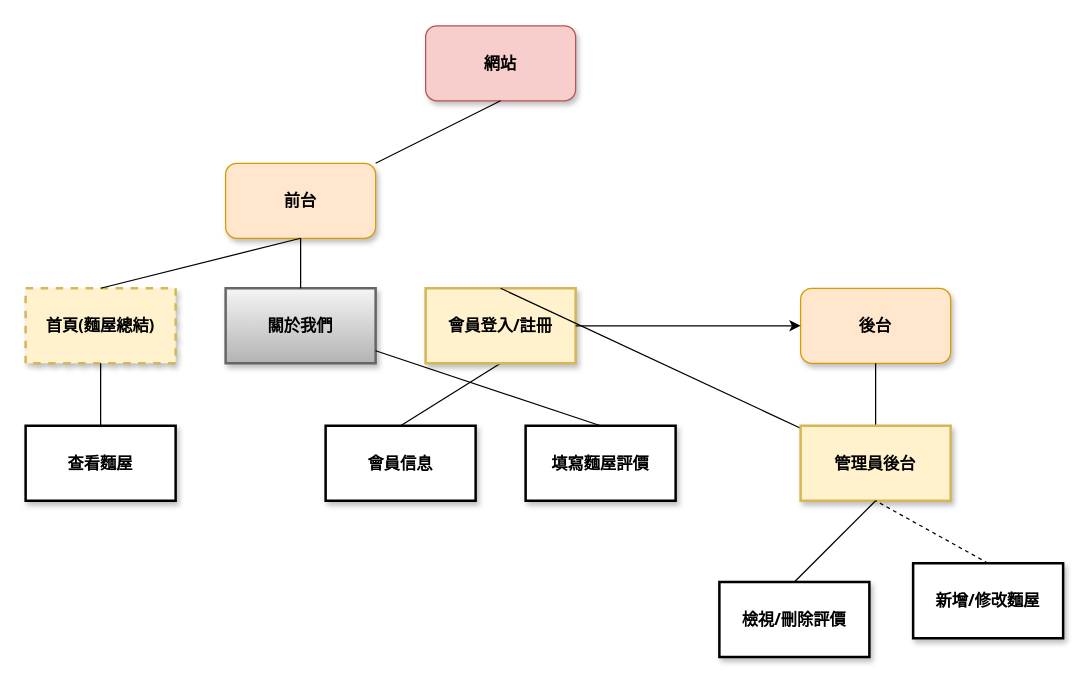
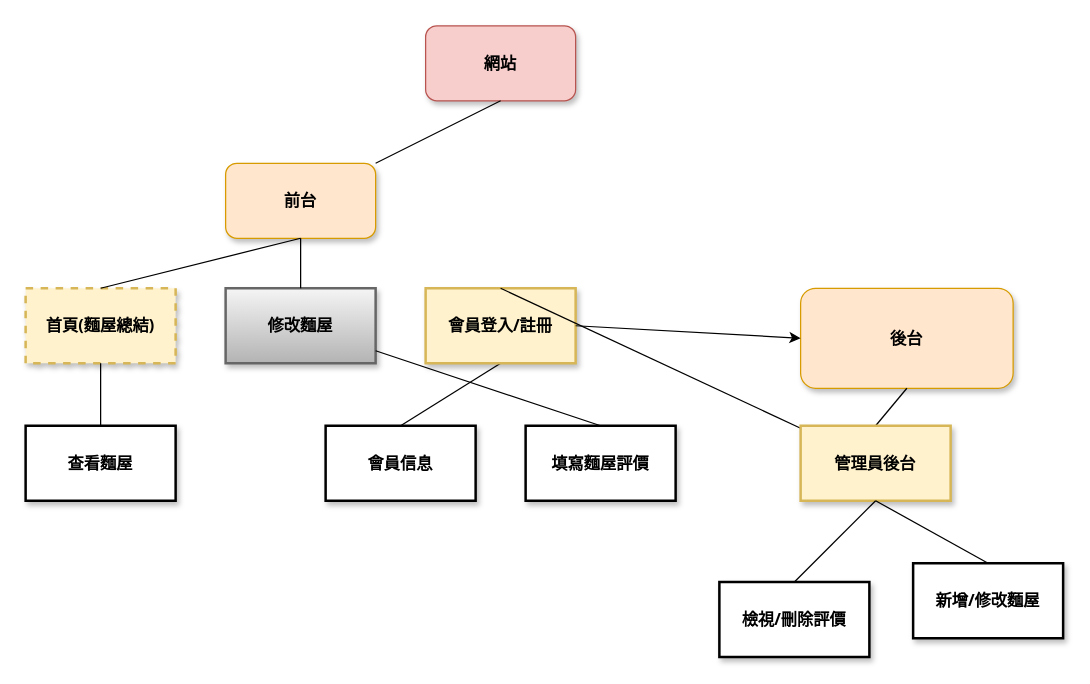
  <mxCell id="0" />
  <mxCell id="1" parent="0" />
  <mxCell id="2" value="網站" style="whiteSpace=wrap;html=1;rounded=1;shadow=1;labelBackgroundColor=none;strokeWidth=1;fontFamily=Noto Sans;fontSize=13;align=center;fillColor=#f8cecc;strokeColor=#b85450;fontSource=https%3A%2F%2Ffonts.googleapis.com%2Fcss2%3Ffamily%3DNoto%2BSans%2BTC%3Awght%40100..900%26display%3Dswap;fontStyle=1;verticalAlign=middle;" parent="1" vertex="1"><mxGeometry x="340" y="20" width="120" height="60" as="geometry" /></mxCell>
  <mxCell id="3" value="前台" style="whiteSpace=wrap;html=1;rounded=1;shadow=1;labelBackgroundColor=none;strokeWidth=1;fontFamily=Noto Sans;fontSize=13;align=center;fillColor=#ffe6cc;strokeColor=#d79b00;fontSource=https%3A%2F%2Ffonts.googleapis.com%2Fcss2%3Ffamily%3DNoto%2BSans%2BTC%3Awght%40100..900%26display%3Dswap;fontStyle=1;verticalAlign=middle;" parent="1" vertex="1"><mxGeometry x="180" y="130" width="120" height="60" as="geometry" /></mxCell>
- <mxCell id="4" value="後台" style="whiteSpace=wrap;html=1;rounded=1;shadow=1;labelBackgroundColor=none;strokeWidth=1;fontFamily=Noto Sans;fontSize=13;align=center;fillColor=#ffe6cc;strokeColor=#d79b00;fontSource=https%3A%2F%2Ffonts.googleapis.com%2Fcss2%3Ffamily%3DNoto%2BSans%2BTC%3Awght%40100..900%26display%3Dswap;fontStyle=1;verticalAlign=middle;" parent="1" vertex="1"><mxGeometry x="640" y="230" width="120" height="60" as="geometry" /></mxCell>
+ <mxCell id="4" value="後台" style="whiteSpace=wrap;html=1;rounded=1;shadow=1;labelBackgroundColor=none;strokeWidth=1;fontFamily=Noto Sans;fontSize=13;align=center;fillColor=#ffe6cc;strokeColor=#d79b00;fontSource=https%3A%2F%2Ffonts.googleapis.com%2Fcss2%3Ffamily%3DNoto%2BSans%2BTC%3Awght%40100..900%26display%3Dswap;fontStyle=1;verticalAlign=middle;" parent="1" vertex="1"><mxGeometry x="640" y="230" width="170" height="80" as="geometry" /></mxCell>
  <mxCell id="5" value="" style="rounded=0;html=1;labelBackgroundColor=none;startArrow=none;startFill=0;startSize=5;endArrow=none;endFill=0;endSize=5;jettySize=auto;orthogonalLoop=1;strokeWidth=1;fontFamily=Noto Sans;fontSize=13;exitX=0.5;exitY=1;exitDx=0;exitDy=0;fontSource=https%3A%2F%2Ffonts.googleapis.com%2Fcss2%3Ffamily%3DNoto%2BSans%2BTC%3Awght%40100..900%26display%3Dswap;fontStyle=1;verticalAlign=middle;" parent="1" source="2" target="3" edge="1"><mxGeometry x="-0.353" y="-11" relative="1" as="geometry"><mxPoint as="offset" /></mxGeometry></mxCell>
  <mxCell id="6" value="首頁(麵屋總結)" style="whiteSpace=wrap;html=1;rounded=0;shadow=1;labelBackgroundColor=none;strokeWidth=2;fontFamily=Noto Sans;fontSize=13;align=center;fillColor=#fff2cc;strokeColor=#d6b656;fontSource=https%3A%2F%2Ffonts.googleapis.com%2Fcss2%3Ffamily%3DNoto%2BSans%2BTC%3Awght%40100..900%26display%3Dswap;fontStyle=1;verticalAlign=middle;dashed=1;" parent="1" vertex="1"><mxGeometry x="20" y="230" width="120" height="60" as="geometry" /></mxCell>
  <mxCell id="7" value="會員信息" style="whiteSpace=wrap;html=1;rounded=0;shadow=1;labelBackgroundColor=none;strokeWidth=2;fontFamily=Noto Sans;fontSize=13;align=center;fontSource=https%3A%2F%2Ffonts.googleapis.com%2Fcss2%3Ffamily%3DNoto%2BSans%2BTC%3Awght%40100..900%26display%3Dswap;fontStyle=1;verticalAlign=middle;" parent="1" vertex="1"><mxGeometry x="260" y="340" width="120" height="60" as="geometry" /></mxCell>
  <mxCell id="8" value="" style="endArrow=none;html=1;rounded=0;exitX=0.5;exitY=0;exitDx=0;exitDy=0;entryX=0.5;entryY=1;entryDx=0;entryDy=0;fontFamily=Noto Sans;fontSource=https%3A%2F%2Ffonts.googleapis.com%2Fcss2%3Ffamily%3DNoto%2BSans%2BTC%3Awght%40100..900%26display%3Dswap;fontStyle=1;verticalAlign=middle;fontSize=13;" parent="1" source="6" target="3" edge="1"><mxGeometry width="50" height="50" relative="1" as="geometry"><mxPoint x="0" y="220" as="sourcePoint" /><mxPoint x="50" y="170" as="targetPoint" /></mxGeometry></mxCell>
  <mxCell id="9" value="" style="endArrow=none;html=1;rounded=0;exitX=0.5;exitY=0;exitDx=0;exitDy=0;entryX=0.5;entryY=1;entryDx=0;entryDy=0;fontFamily=Noto Sans;fontSource=https%3A%2F%2Ffonts.googleapis.com%2Fcss2%3Ffamily%3DNoto%2BSans%2BTC%3Awght%40100..900%26display%3Dswap;fontStyle=1;verticalAlign=middle;fontSize=13;" parent="1" source="7" target="12" edge="1"><mxGeometry width="50" height="50" relative="1" as="geometry"><mxPoint x="190" y="250" as="sourcePoint" /><mxPoint x="400" y="290" as="targetPoint" /></mxGeometry></mxCell>
- <mxCell id="10" value="&lt;span&gt;關於我們&lt;/span&gt;" style="whiteSpace=wrap;html=1;rounded=0;shadow=1;labelBackgroundColor=none;strokeWidth=2;fontFamily=Noto Sans;fontSize=13;align=center;fontSource=https%3A%2F%2Ffonts.googleapis.com%2Fcss2%3Ffamily%3DNoto%2BSans%2BTC%3Awght%40100..900%26display%3Dswap;fontStyle=1;verticalAlign=middle;fillColor=#f5f5f5;strokeColor=#666666;gradientColor=#b3b3b3;" parent="1" vertex="1"><mxGeometry x="180" y="230" width="120" height="60" as="geometry" /></mxCell>
+ <mxCell id="10" value="&lt;span&gt;修改麵屋&lt;/span&gt;" style="whiteSpace=wrap;html=1;rounded=0;shadow=1;labelBackgroundColor=none;strokeWidth=2;fontFamily=Noto Sans;fontSize=13;align=center;fontSource=https%3A%2F%2Ffonts.googleapis.com%2Fcss2%3Ffamily%3DNoto%2BSans%2BTC%3Awght%40100..900%26display%3Dswap;fontStyle=1;verticalAlign=middle;fillColor=#f5f5f5;strokeColor=#666666;gradientColor=#b3b3b3;" parent="1" vertex="1"><mxGeometry x="180" y="230" width="120" height="60" as="geometry" /></mxCell>
  <mxCell id="11" value="" style="endArrow=none;html=1;rounded=0;entryX=0.5;entryY=1;entryDx=0;entryDy=0;exitX=0.5;exitY=0;exitDx=0;exitDy=0;fontFamily=Noto Sans;fontSource=https%3A%2F%2Ffonts.googleapis.com%2Fcss2%3Ffamily%3DNoto%2BSans%2BTC%3Awght%40100..900%26display%3Dswap;fontStyle=1;verticalAlign=middle;fontSize=13;" parent="1" source="10" target="3" edge="1"><mxGeometry width="50" height="50" relative="1" as="geometry"><mxPoint x="290" y="360" as="sourcePoint" /><mxPoint x="340" y="310" as="targetPoint" /></mxGeometry></mxCell>
  <mxCell id="12" value="會員登入/註冊" style="whiteSpace=wrap;html=1;rounded=0;shadow=1;labelBackgroundColor=none;strokeWidth=2;fontFamily=Noto Sans;fontSize=13;align=center;fillColor=#fff2cc;strokeColor=#d6b656;fontSource=https%3A%2F%2Ffonts.googleapis.com%2Fcss2%3Ffamily%3DNoto%2BSans%2BTC%3Awght%40100..900%26display%3Dswap;fontStyle=1;verticalAlign=middle;" parent="1" vertex="1"><mxGeometry x="340" y="230" width="120" height="60" as="geometry" /></mxCell>
  <mxCell id="13" value="" style="endArrow=none;html=1;rounded=0;exitX=0.5;exitY=0;exitDx=0;exitDy=0;fontFamily=Noto Sans;fontSource=https%3A%2F%2Ffonts.googleapis.com%2Fcss2%3Ffamily%3DNoto%2BSans%2BTC%3Awght%40100..900%26display%3Dswap;fontStyle=1;verticalAlign=middle;fontSize=13;" parent="1" source="12" target="18" edge="1"><mxGeometry width="50" height="50" relative="1" as="geometry"><mxPoint x="400" y="230" as="sourcePoint" /><mxPoint x="490" y="200" as="targetPoint" /></mxGeometry></mxCell>
  <mxCell id="14" value="查看麵屋" style="whiteSpace=wrap;html=1;rounded=0;shadow=1;labelBackgroundColor=none;strokeWidth=2;fontFamily=Noto Sans;fontSize=13;align=center;fontSource=https%3A%2F%2Ffonts.googleapis.com%2Fcss2%3Ffamily%3DNoto%2BSans%2BTC%3Awght%40100..900%26display%3Dswap;fontStyle=1;verticalAlign=middle;" parent="1" vertex="1"><mxGeometry x="20" y="340" width="120" height="60" as="geometry" /></mxCell>
  <mxCell id="15" value="" style="endArrow=none;html=1;rounded=0;entryX=0.5;entryY=1;entryDx=0;entryDy=0;exitX=0.5;exitY=0;exitDx=0;exitDy=0;fontFamily=Noto Sans;fontSource=https%3A%2F%2Ffonts.googleapis.com%2Fcss2%3Ffamily%3DNoto%2BSans%2BTC%3Awght%40100..900%26display%3Dswap;fontStyle=1;verticalAlign=middle;fontSize=13;" parent="1" source="14" target="6" edge="1"><mxGeometry width="50" height="50" relative="1" as="geometry"><mxPoint x="150" y="340" as="sourcePoint" /><mxPoint x="200" y="290" as="targetPoint" /></mxGeometry></mxCell>
  <mxCell id="16" value="" style="endArrow=classic;html=1;rounded=0;exitX=1;exitY=0.5;exitDx=0;exitDy=0;entryX=0;entryY=0.5;entryDx=0;entryDy=0;fontFamily=Noto Sans;fontSource=https%3A%2F%2Ffonts.googleapis.com%2Fcss2%3Ffamily%3DNoto%2BSans%2BTC%3Awght%40100..900%26display%3Dswap;fontStyle=1;verticalAlign=middle;fontSize=13;" parent="1" source="12" target="4" edge="1"><mxGeometry width="50" height="50" relative="1" as="geometry"><mxPoint x="500" y="390" as="sourcePoint" /><mxPoint x="550" y="340" as="targetPoint" /></mxGeometry></mxCell>
  <mxCell id="17" value="" style="endArrow=none;html=1;rounded=0;entryX=0.5;entryY=1;entryDx=0;entryDy=0;exitX=0.5;exitY=0;exitDx=0;exitDy=0;fontFamily=Noto Sans;fontSource=https%3A%2F%2Ffonts.googleapis.com%2Fcss2%3Ffamily%3DNoto%2BSans%2BTC%3Awght%40100..900%26display%3Dswap;fontStyle=1;verticalAlign=middle;fontSize=13;" parent="1" source="18" target="4" edge="1"><mxGeometry width="50" height="50" relative="1" as="geometry"><mxPoint x="600" y="340" as="sourcePoint" /><mxPoint x="650" y="340" as="targetPoint" /></mxGeometry></mxCell>
  <mxCell id="18" value="管理員後台" style="whiteSpace=wrap;html=1;rounded=0;shadow=1;labelBackgroundColor=none;strokeWidth=2;fontFamily=Noto Sans;fontSize=13;align=center;fillColor=#fff2cc;strokeColor=#d6b656;fontSource=https%3A%2F%2Ffonts.googleapis.com%2Fcss2%3Ffamily%3DNoto%2BSans%2BTC%3Awght%40100..900%26display%3Dswap;fontStyle=1;verticalAlign=middle;" parent="1" vertex="1"><mxGeometry x="640" y="340" width="120" height="60" as="geometry" /></mxCell>
  <mxCell id="19" value="" style="endArrow=none;html=1;rounded=0;entryX=0.5;entryY=1;entryDx=0;entryDy=0;exitX=0.5;exitY=0;exitDx=0;exitDy=0;fontFamily=Noto Sans;fontSource=https%3A%2F%2Ffonts.googleapis.com%2Fcss2%3Ffamily%3DNoto%2BSans%2BTC%3Awght%40100..900%26display%3Dswap;fontStyle=1;verticalAlign=middle;fontSize=13;" parent="1" source="20" target="18" edge="1"><mxGeometry width="50" height="50" relative="1" as="geometry"><mxPoint x="530" y="430" as="sourcePoint" /><mxPoint x="585" y="430" as="targetPoint" /></mxGeometry></mxCell>
  <mxCell id="20" value="檢視/刪除評價" style="whiteSpace=wrap;html=1;rounded=0;shadow=1;labelBackgroundColor=none;strokeWidth=2;fontFamily=Noto Sans;fontSize=13;align=center;fontSource=https%3A%2F%2Ffonts.googleapis.com%2Fcss2%3Ffamily%3DNoto%2BSans%2BTC%3Awght%40100..900%26display%3Dswap;fontStyle=1;verticalAlign=middle;" parent="1" vertex="1"><mxGeometry x="575" y="465" width="120" height="60" as="geometry" /></mxCell>
  <mxCell id="21" value="新增/修改麵屋" style="whiteSpace=wrap;html=1;rounded=0;shadow=1;labelBackgroundColor=none;strokeWidth=2;fontFamily=Noto Sans;fontSize=13;align=center;fontSource=https%3A%2F%2Ffonts.googleapis.com%2Fcss2%3Ffamily%3DNoto%2BSans%2BTC%3Awght%40100..900%26display%3Dswap;fontStyle=1;verticalAlign=middle;" parent="1" vertex="1"><mxGeometry x="730" y="450" width="120" height="60" as="geometry" /></mxCell>
- <mxCell id="22" value="" style="endArrow=none;html=1;rounded=0;exitX=0.5;exitY=0;exitDx=0;exitDy=0;entryX=0.5;entryY=1;entryDx=0;entryDy=0;fontFamily=Noto Sans;fontSource=https%3A%2F%2Ffonts.googleapis.com%2Fcss2%3Ffamily%3DNoto%2BSans%2BTC%3Awght%40100..900%26display%3Dswap;fontStyle=1;verticalAlign=middle;fontSize=13;dashed=1;" parent="1" source="21" target="18" edge="1"><mxGeometry width="50" height="50" relative="1" as="geometry"><mxPoint x="600" y="390" as="sourcePoint" /><mxPoint x="720" y="420" as="targetPoint" /></mxGeometry></mxCell>
+ <mxCell id="22" value="" style="endArrow=none;html=1;rounded=0;exitX=0.5;exitY=0;exitDx=0;exitDy=0;entryX=0.5;entryY=1;entryDx=0;entryDy=0;fontFamily=Noto Sans;fontSource=https%3A%2F%2Ffonts.googleapis.com%2Fcss2%3Ffamily%3DNoto%2BSans%2BTC%3Awght%40100..900%26display%3Dswap;fontStyle=1;verticalAlign=middle;fontSize=13;" parent="1" source="21" target="18" edge="1"><mxGeometry width="50" height="50" relative="1" as="geometry"><mxPoint x="600" y="390" as="sourcePoint" /><mxPoint x="720" y="420" as="targetPoint" /></mxGeometry></mxCell>
  <mxCell id="23" value="填寫麵屋評價" style="whiteSpace=wrap;html=1;rounded=0;shadow=1;labelBackgroundColor=none;strokeWidth=2;fontFamily=Noto Sans;fontSize=13;align=center;fontSource=https%3A%2F%2Ffonts.googleapis.com%2Fcss2%3Ffamily%3DNoto%2BSans%2BTC%3Awght%40100..900%26display%3Dswap;fontStyle=1;verticalAlign=middle;" parent="1" vertex="1"><mxGeometry x="420" y="340" width="120" height="60" as="geometry" /></mxCell>
  <mxCell id="24" value="" style="endArrow=none;html=1;rounded=0;exitX=0.5;exitY=0;exitDx=0;exitDy=0;fontFamily=Noto Sans;fontSource=https%3A%2F%2Ffonts.googleapis.com%2Fcss2%3Ffamily%3DNoto%2BSans%2BTC%3Awght%40100..900%26display%3Dswap;fontStyle=1;verticalAlign=middle;fontSize=13;" parent="1" source="23" target="10" edge="1"><mxGeometry width="50" height="50" relative="1" as="geometry"><mxPoint x="310" y="350" as="sourcePoint" /><mxPoint x="430" y="310" as="targetPoint" /></mxGeometry></mxCell>
